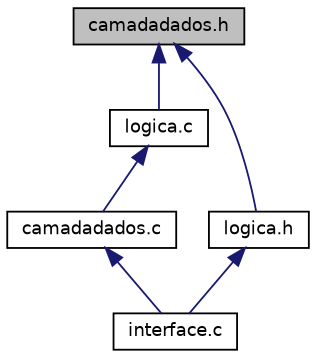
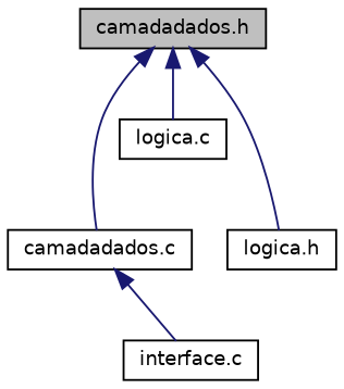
  digraph {
    node [color=black fillcolor=white fontname=Helvetica fontsize=10 shape=record style=filled]
    edge [color=midnightblue dir=back fontname=Helvetica fontsize=10 labelfontname=Helvetica labelfontsize=10 style=solid]
    n1 [fillcolor=grey75 fontcolor=black height=0.2 label="camadadados.h" width=0.4]
    n2 [height=0.2 label="camadadados.c" width=0.4]
    n3 [height=0.2 label="logica.h" width=0.4]
    n4 [height=0.2 label="logica.c" width=0.4]
    n5 [height=0.2 label="interface.c" width=0.4]
-   n4 -> n2
+   n1 -> n2
    n1 -> n3
    n1 -> n4
    n2 -> n5
-   n3 -> n5
  }
